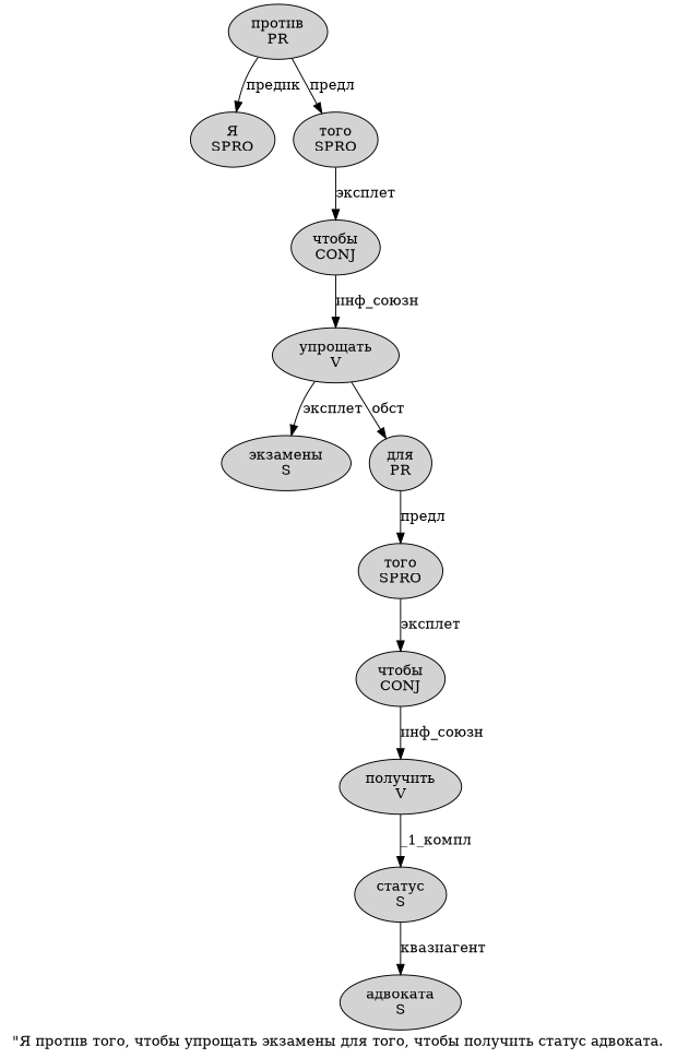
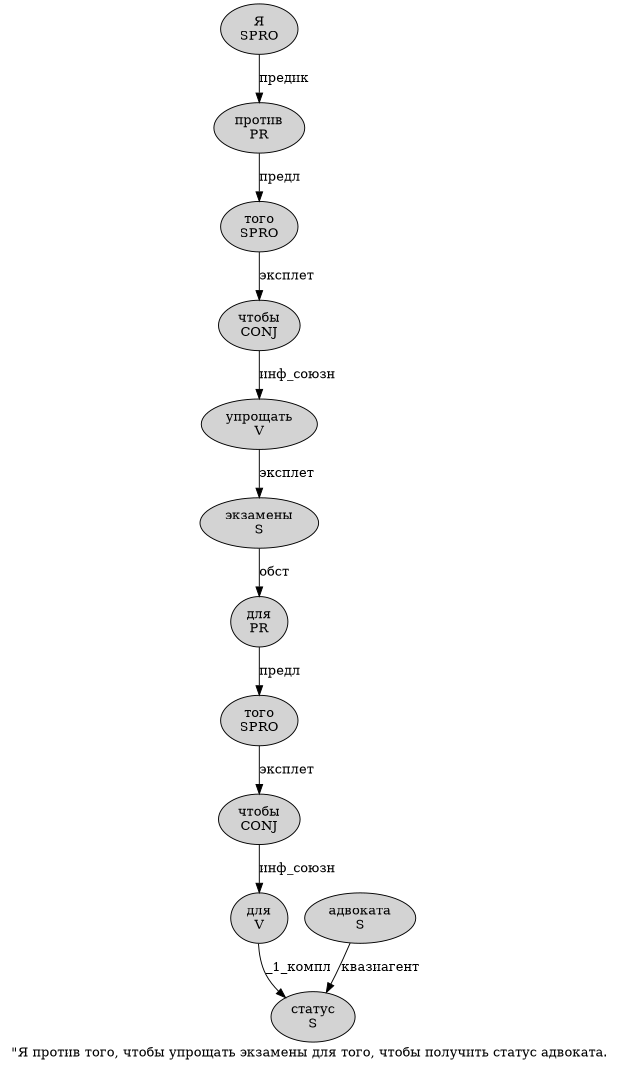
  digraph {
    label="\"Я против того, чтобы упрощать экзамены для того, чтобы получить статус адвоката."
    node [fillcolor=lightgray penwidth=1 shape=ellipse style=filled]
    n1 [label="Я\nSPRO"]
    n2 [label="против\nPR"]
    n3 [label="того\nSPRO"]
    n4 [label="чтобы\nCONJ"]
    n5 [label="упрощать\nV"]
    n6 [label="экзамены\nS"]
    n7 [label="для\nPR"]
    n8 [label="того\nSPRO"]
    n9 [label="чтобы\nCONJ"]
-   n10 [label="получить\nV"]
+   n10 [label="для\nV"]
    n11 [label="статус\nS"]
    n12 [label="адвоката\nS"]
-   n2 -> n1 [label="предик"]
+   n1 -> n2 [label="предик"]
    n2 -> n3 [label="предл"]
    n3 -> n4 [label="эксплет"]
    n4 -> n5 [label="инф_союзн"]
    n5 -> n6 [label="эксплет"]
-   n5 -> n7 [label="обст"]
+   n6 -> n7 [label="обст"]
    n7 -> n8 [label="предл"]
    n8 -> n9 [label="эксплет"]
    n9 -> n10 [label="инф_союзн"]
    n10 -> n11 [label="_1_компл"]
-   n11 -> n12 [label="квазиагент"]
+   n12 -> n11 [label="квазиагент"]
  }
